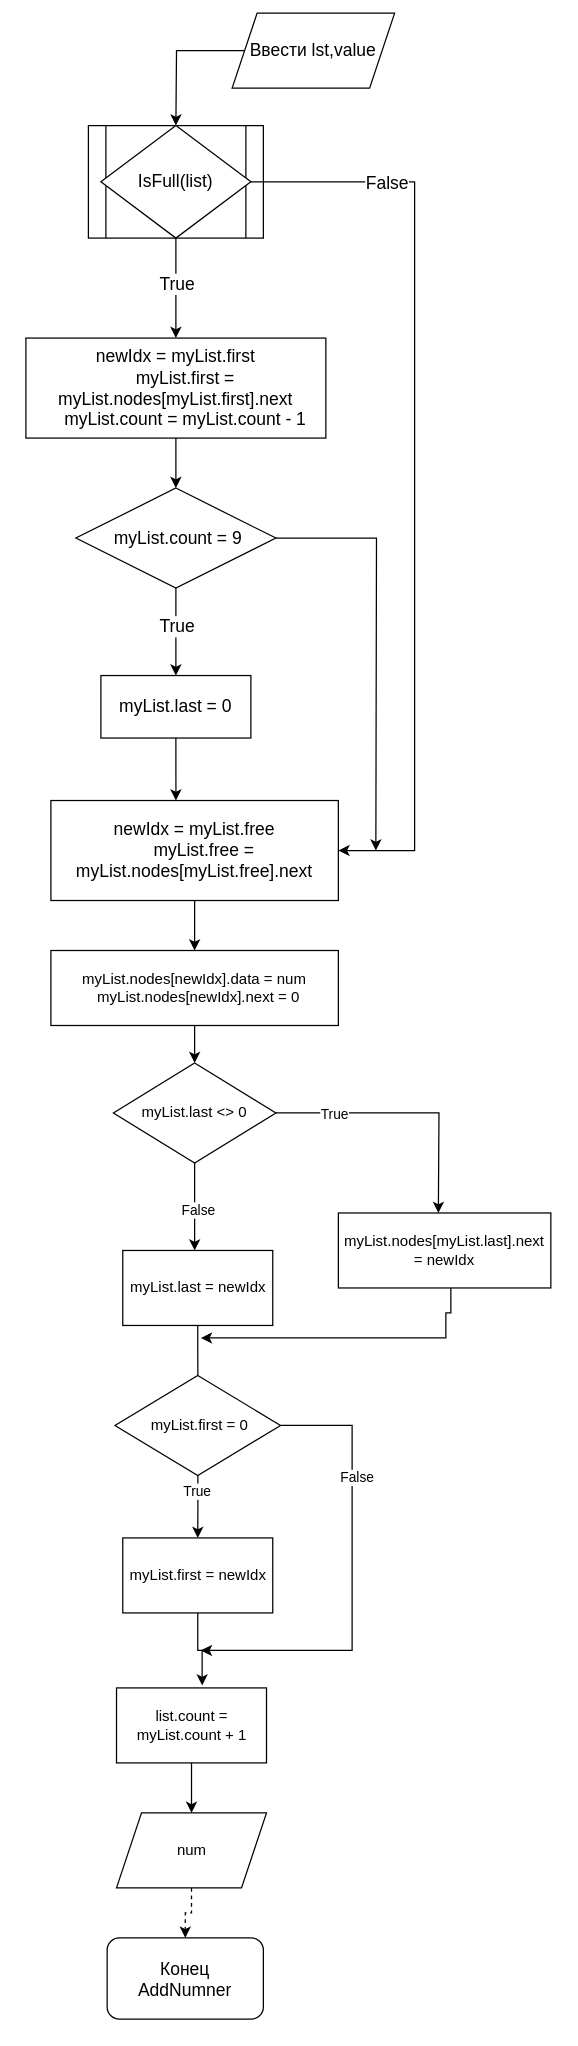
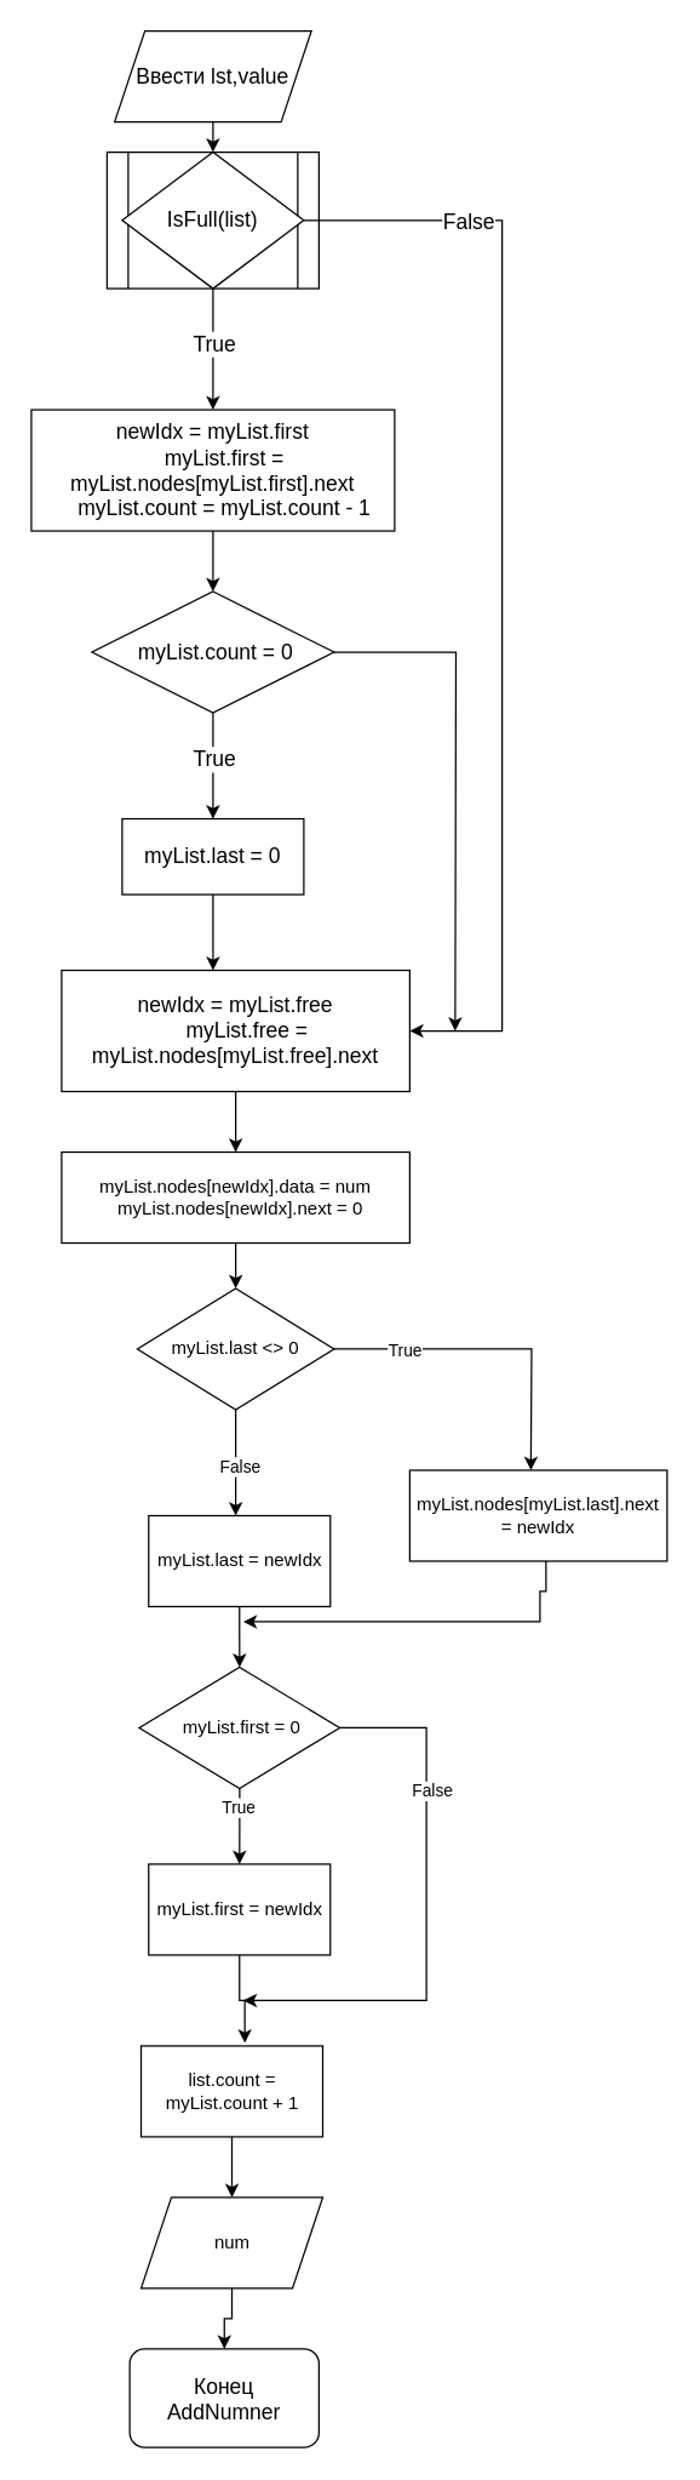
  <mxCell id="0" />
  <mxCell id="1" parent="0" />
  <mxCell id="2" style="edgeStyle=orthogonalEdgeStyle;rounded=0;orthogonalLoop=1;jettySize=auto;html=1;entryX=0.5;entryY=0;entryDx=0;entryDy=0;fontSize=14;" edge="1" parent="1" source="3"><mxGeometry relative="1" as="geometry"><mxPoint x="140" y="100" as="targetPoint" /></mxGeometry></mxCell>
- <mxCell id="3" value="Ввести lst,value" style="shape=parallelogram;perimeter=parallelogramPerimeter;whiteSpace=wrap;html=1;fixedSize=1;fontSize=14;" vertex="1" parent="1"><mxGeometry x="185" y="10" width="130" height="60" as="geometry" /></mxCell>
+ <mxCell id="3" value="Ввести lst,value" style="shape=parallelogram;perimeter=parallelogramPerimeter;whiteSpace=wrap;html=1;fixedSize=1;fontSize=14;" vertex="1" parent="1"><mxGeometry x="75" y="20" width="130" height="60" as="geometry" /></mxCell>
  <mxCell id="4" value="" style="shape=process;whiteSpace=wrap;html=1;backgroundOutline=1;fontSize=14;" vertex="1" parent="1"><mxGeometry x="70" y="100" width="140" height="90" as="geometry" /></mxCell>
  <mxCell id="5" style="edgeStyle=orthogonalEdgeStyle;rounded=0;orthogonalLoop=1;jettySize=auto;html=1;fontSize=14;" edge="1" parent="1" source="9"><mxGeometry relative="1" as="geometry"><mxPoint x="140" y="270" as="targetPoint" /></mxGeometry></mxCell>
  <mxCell id="6" value="True" style="edgeLabel;html=1;align=center;verticalAlign=middle;resizable=0;points=[];fontSize=14;" vertex="1" connectable="0" parent="5"><mxGeometry x="0.006" y="2" relative="1" as="geometry"><mxPoint y="-2" as="offset" /></mxGeometry></mxCell>
  <mxCell id="7" style="edgeStyle=orthogonalEdgeStyle;rounded=0;orthogonalLoop=1;jettySize=auto;html=1;entryX=1;entryY=0.5;entryDx=0;entryDy=0;fontSize=14;" edge="1" parent="1" source="9" target="11"><mxGeometry relative="1" as="geometry"><mxPoint x="330" y="680" as="targetPoint" /><Array as="points"><mxPoint x="331" y="145" /><mxPoint x="331" y="680" /></Array></mxGeometry></mxCell>
  <mxCell id="8" value="False" style="edgeLabel;html=1;align=center;verticalAlign=middle;resizable=0;points=[];fontSize=14;" vertex="1" connectable="0" parent="7"><mxGeometry x="-0.703" relative="1" as="geometry"><mxPoint as="offset" /></mxGeometry></mxCell>
  <mxCell id="9" value="&lt;font&gt;IsFull(list)&lt;/font&gt;" style="rhombus;whiteSpace=wrap;html=1;fontSize=14;" vertex="1" parent="1"><mxGeometry x="80" y="100" width="120" height="90" as="geometry" /></mxCell>
  <mxCell id="10" style="edgeStyle=orthogonalEdgeStyle;rounded=0;orthogonalLoop=1;jettySize=auto;html=1;" edge="1" parent="1" source="11"><mxGeometry relative="1" as="geometry"><mxPoint x="155" y="760" as="targetPoint" /></mxGeometry></mxCell>
  <mxCell id="11" value="&lt;div&gt;&lt;span&gt;newIdx = myList.free&lt;/span&gt;&lt;/div&gt;&lt;div&gt;&lt;span&gt;&amp;nbsp; &amp;nbsp; myList.free = myList.nodes[myList.free].next&lt;/span&gt;&lt;/div&gt;" style="rounded=0;whiteSpace=wrap;html=1;fontSize=14;" vertex="1" parent="1"><mxGeometry x="40" y="640" width="230" height="80" as="geometry" /></mxCell>
  <mxCell id="12" value="&lt;font&gt;Конец&lt;/font&gt;&lt;div&gt;&lt;font&gt;AddNumner&lt;/font&gt;&lt;/div&gt;" style="rounded=1;whiteSpace=wrap;html=1;fontSize=14;" vertex="1" parent="1"><mxGeometry x="85" y="1550" width="125" height="65" as="geometry" /></mxCell>
  <mxCell id="13" style="edgeStyle=orthogonalEdgeStyle;rounded=0;orthogonalLoop=1;jettySize=auto;html=1;fontSize=14;" edge="1" parent="1" source="14" target="18"><mxGeometry relative="1" as="geometry"><mxPoint x="140" y="400" as="targetPoint" /></mxGeometry></mxCell>
  <mxCell id="14" value="&lt;div&gt;newIdx = myList.first&lt;/div&gt;&lt;div&gt;&amp;nbsp; &amp;nbsp; myList.first = myList.nodes[myList.first].next&lt;/div&gt;&lt;div&gt;&amp;nbsp; &amp;nbsp; myList.count = myList.count - 1&lt;/div&gt;" style="rounded=0;whiteSpace=wrap;html=1;fontSize=14;" vertex="1" parent="1"><mxGeometry x="20" y="270" width="240" height="80" as="geometry" /></mxCell>
  <mxCell id="15" style="edgeStyle=orthogonalEdgeStyle;rounded=0;orthogonalLoop=1;jettySize=auto;html=1;fontSize=14;" edge="1" parent="1" source="18"><mxGeometry relative="1" as="geometry"><mxPoint x="140" y="540" as="targetPoint" /></mxGeometry></mxCell>
  <mxCell id="16" value="True" style="edgeLabel;html=1;align=center;verticalAlign=middle;resizable=0;points=[];fontSize=14;" vertex="1" connectable="0" parent="15"><mxGeometry x="-0.158" relative="1" as="geometry"><mxPoint as="offset" /></mxGeometry></mxCell>
  <mxCell id="17" style="edgeStyle=orthogonalEdgeStyle;rounded=0;orthogonalLoop=1;jettySize=auto;html=1;fontSize=14;" edge="1" parent="1" source="18"><mxGeometry relative="1" as="geometry"><mxPoint x="300" y="680" as="targetPoint" /></mxGeometry></mxCell>
- <mxCell id="18" value="&amp;nbsp;myList.count = 9" style="rhombus;whiteSpace=wrap;html=1;fontSize=14;" vertex="1" parent="1"><mxGeometry x="60" y="390" width="160" height="80" as="geometry" /></mxCell>
+ <mxCell id="18" value="&amp;nbsp;myList.count = 0" style="rhombus;whiteSpace=wrap;html=1;fontSize=14;" vertex="1" parent="1"><mxGeometry x="60" y="390" width="160" height="80" as="geometry" /></mxCell>
  <mxCell id="19" value="myList.last = 0" style="rounded=0;whiteSpace=wrap;html=1;fontSize=14;" vertex="1" parent="1"><mxGeometry x="80" y="540" width="120" height="50" as="geometry" /></mxCell>
  <mxCell id="20" style="edgeStyle=orthogonalEdgeStyle;rounded=0;orthogonalLoop=1;jettySize=auto;html=1;entryX=0.435;entryY=0;entryDx=0;entryDy=0;entryPerimeter=0;fontSize=14;" edge="1" parent="1" source="19" target="11"><mxGeometry relative="1" as="geometry" /></mxCell>
  <mxCell id="21" style="edgeStyle=orthogonalEdgeStyle;rounded=0;orthogonalLoop=1;jettySize=auto;html=1;" edge="1" parent="1" source="22" target="27"><mxGeometry relative="1" as="geometry"><mxPoint x="155" y="860" as="targetPoint" /></mxGeometry></mxCell>
  <mxCell id="22" value="&lt;div&gt;myList.nodes[newIdx].data = num&lt;/div&gt;&lt;div&gt;&amp;nbsp; myList.nodes[newIdx].next = 0&lt;/div&gt;" style="rounded=0;whiteSpace=wrap;html=1;" vertex="1" parent="1"><mxGeometry x="40" y="760" width="230" height="60" as="geometry" /></mxCell>
  <mxCell id="23" style="edgeStyle=orthogonalEdgeStyle;rounded=0;orthogonalLoop=1;jettySize=auto;html=1;" edge="1" parent="1" source="27"><mxGeometry relative="1" as="geometry"><mxPoint x="155" y="1000" as="targetPoint" /></mxGeometry></mxCell>
  <mxCell id="24" value="False" style="edgeLabel;html=1;align=center;verticalAlign=middle;resizable=0;points=[];" vertex="1" connectable="0" parent="23"><mxGeometry x="0.068" y="2" relative="1" as="geometry"><mxPoint as="offset" /></mxGeometry></mxCell>
  <mxCell id="25" style="edgeStyle=orthogonalEdgeStyle;rounded=0;orthogonalLoop=1;jettySize=auto;html=1;" edge="1" parent="1" source="27"><mxGeometry relative="1" as="geometry"><mxPoint x="350" y="970" as="targetPoint" /></mxGeometry></mxCell>
  <mxCell id="26" value="True" style="edgeLabel;html=1;align=center;verticalAlign=middle;resizable=0;points=[];" vertex="1" connectable="0" parent="25"><mxGeometry x="-0.561" y="-1" relative="1" as="geometry"><mxPoint y="-1" as="offset" /></mxGeometry></mxCell>
  <mxCell id="27" value="myList.last &amp;lt;&amp;gt; 0" style="rhombus;whiteSpace=wrap;html=1;" vertex="1" parent="1"><mxGeometry x="90" y="850" width="130" height="80" as="geometry" /></mxCell>
- <mxCell id="28" style="edgeStyle=orthogonalEdgeStyle;rounded=0;orthogonalLoop=1;jettySize=auto;html=1;endArrow=none;" edge="1" parent="1" source="29" target="36"><mxGeometry relative="1" as="geometry"><mxPoint x="157.5" y="1120" as="targetPoint" /></mxGeometry></mxCell>
+ <mxCell id="28" style="edgeStyle=orthogonalEdgeStyle;rounded=0;orthogonalLoop=1;jettySize=auto;html=1;" edge="1" parent="1" source="29" target="36"><mxGeometry relative="1" as="geometry"><mxPoint x="157.5" y="1120" as="targetPoint" /></mxGeometry></mxCell>
  <mxCell id="29" value="myList.last = newIdx" style="rounded=0;whiteSpace=wrap;html=1;" vertex="1" parent="1"><mxGeometry x="97.5" y="1000" width="120" height="60" as="geometry" /></mxCell>
  <mxCell id="30" style="edgeStyle=orthogonalEdgeStyle;rounded=0;orthogonalLoop=1;jettySize=auto;html=1;" edge="1" parent="1" source="31"><mxGeometry relative="1" as="geometry"><mxPoint x="160" y="1070" as="targetPoint" /><Array as="points"><mxPoint x="360" y="1050" /><mxPoint x="356" y="1050" /><mxPoint x="356" y="1070" /></Array></mxGeometry></mxCell>
  <mxCell id="31" value="myList.nodes[myList.last].next = newIdx" style="rounded=0;whiteSpace=wrap;html=1;" vertex="1" parent="1"><mxGeometry x="270" y="970" width="170" height="60" as="geometry" /></mxCell>
  <mxCell id="32" style="edgeStyle=orthogonalEdgeStyle;rounded=0;orthogonalLoop=1;jettySize=auto;html=1;" edge="1" parent="1" source="36" target="37"><mxGeometry relative="1" as="geometry" /></mxCell>
  <mxCell id="33" value="True" style="edgeLabel;html=1;align=center;verticalAlign=middle;resizable=0;points=[];" vertex="1" connectable="0" parent="32"><mxGeometry x="-0.479" y="-1" relative="1" as="geometry"><mxPoint as="offset" /></mxGeometry></mxCell>
  <mxCell id="34" style="edgeStyle=orthogonalEdgeStyle;rounded=0;orthogonalLoop=1;jettySize=auto;html=1;" edge="1" parent="1" source="36"><mxGeometry relative="1" as="geometry"><mxPoint x="160" y="1320" as="targetPoint" /><Array as="points"><mxPoint x="281" y="1140" /></Array></mxGeometry></mxCell>
  <mxCell id="35" value="False" style="edgeLabel;html=1;align=center;verticalAlign=middle;resizable=0;points=[];" vertex="1" connectable="0" parent="34"><mxGeometry x="-0.445" y="3" relative="1" as="geometry"><mxPoint as="offset" /></mxGeometry></mxCell>
  <mxCell id="36" value="&amp;nbsp;myList.first = 0" style="rhombus;whiteSpace=wrap;html=1;" vertex="1" parent="1"><mxGeometry x="91.25" y="1100" width="132.5" height="80" as="geometry" /></mxCell>
  <mxCell id="37" value="myList.first = newIdx" style="rounded=0;whiteSpace=wrap;html=1;" vertex="1" parent="1"><mxGeometry x="97.5" y="1230" width="120" height="60" as="geometry" /></mxCell>
  <mxCell id="38" style="edgeStyle=orthogonalEdgeStyle;rounded=0;orthogonalLoop=1;jettySize=auto;html=1;" edge="1" parent="1" source="39" target="42"><mxGeometry relative="1" as="geometry"><mxPoint x="152.5" y="1470" as="targetPoint" /></mxGeometry></mxCell>
  <mxCell id="39" value="list.count = myList.count + 1" style="rounded=0;whiteSpace=wrap;html=1;" vertex="1" parent="1"><mxGeometry x="92.5" y="1350" width="120" height="60" as="geometry" /></mxCell>
  <mxCell id="40" style="edgeStyle=orthogonalEdgeStyle;rounded=0;orthogonalLoop=1;jettySize=auto;html=1;entryX=0.571;entryY=-0.033;entryDx=0;entryDy=0;entryPerimeter=0;" edge="1" parent="1" source="37" target="39"><mxGeometry relative="1" as="geometry" /></mxCell>
- <mxCell id="41" style="edgeStyle=orthogonalEdgeStyle;rounded=0;orthogonalLoop=1;jettySize=auto;html=1;entryX=0.5;entryY=0;entryDx=0;entryDy=0;dashed=1;" edge="1" parent="1" source="42" target="12"><mxGeometry relative="1" as="geometry" /></mxCell>
+ <mxCell id="41" style="edgeStyle=orthogonalEdgeStyle;rounded=0;orthogonalLoop=1;jettySize=auto;html=1;entryX=0.5;entryY=0;entryDx=0;entryDy=0;" edge="1" parent="1" source="42" target="12"><mxGeometry relative="1" as="geometry" /></mxCell>
  <mxCell id="42" value="num" style="shape=parallelogram;perimeter=parallelogramPerimeter;whiteSpace=wrap;html=1;fixedSize=1;" vertex="1" parent="1"><mxGeometry x="92.5" y="1450" width="120" height="60" as="geometry" /></mxCell>
